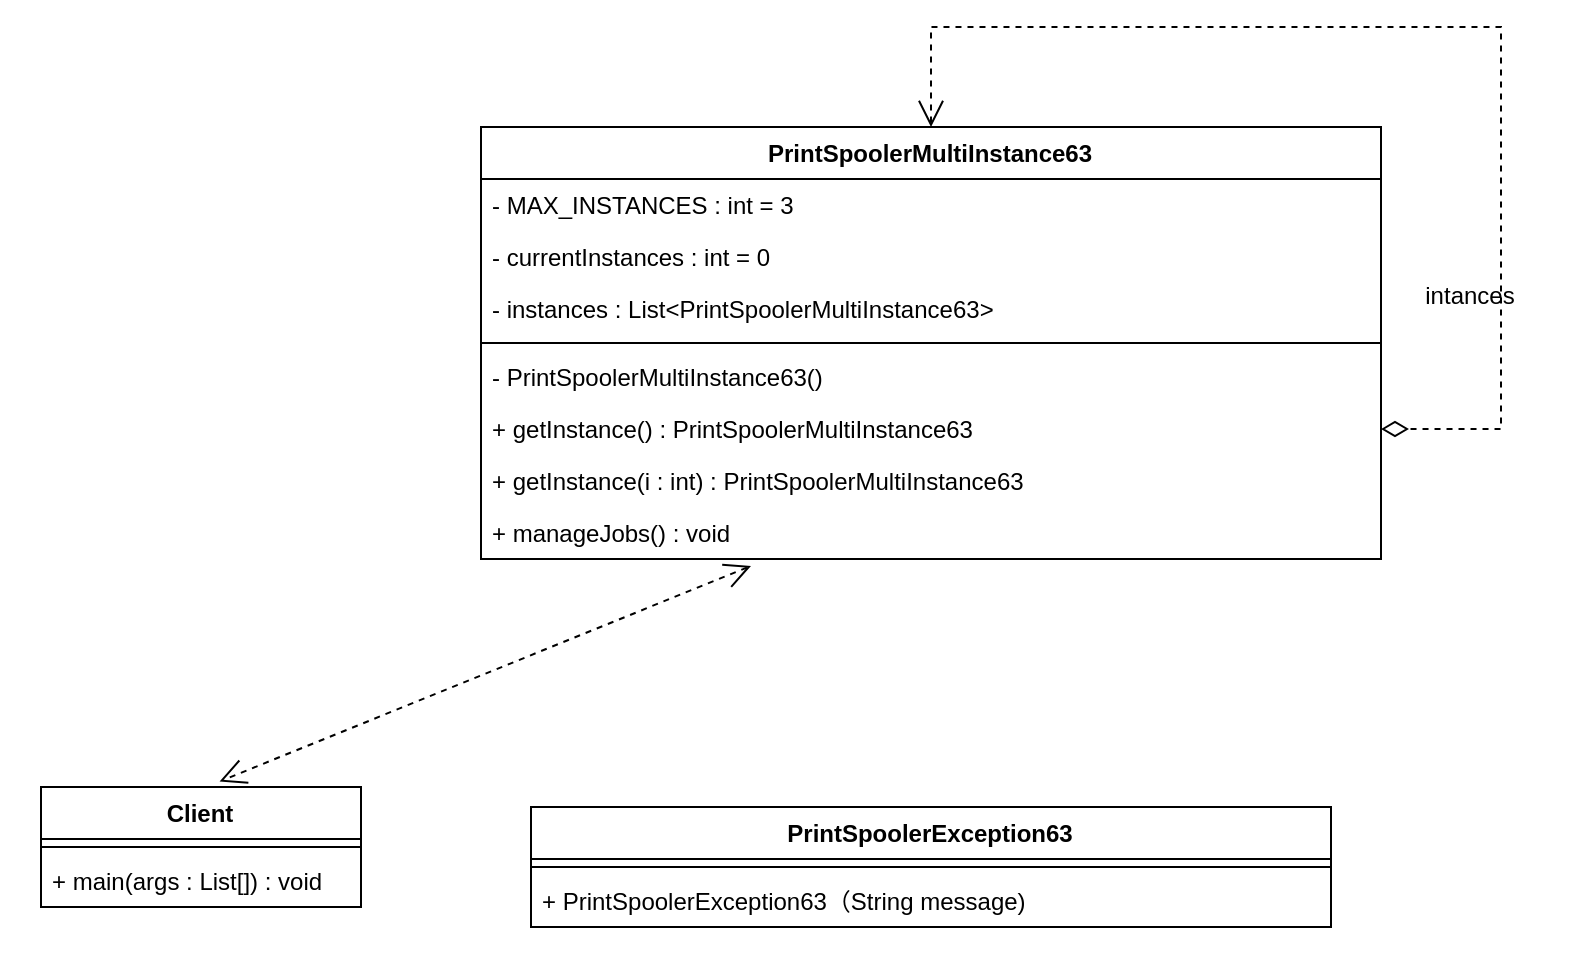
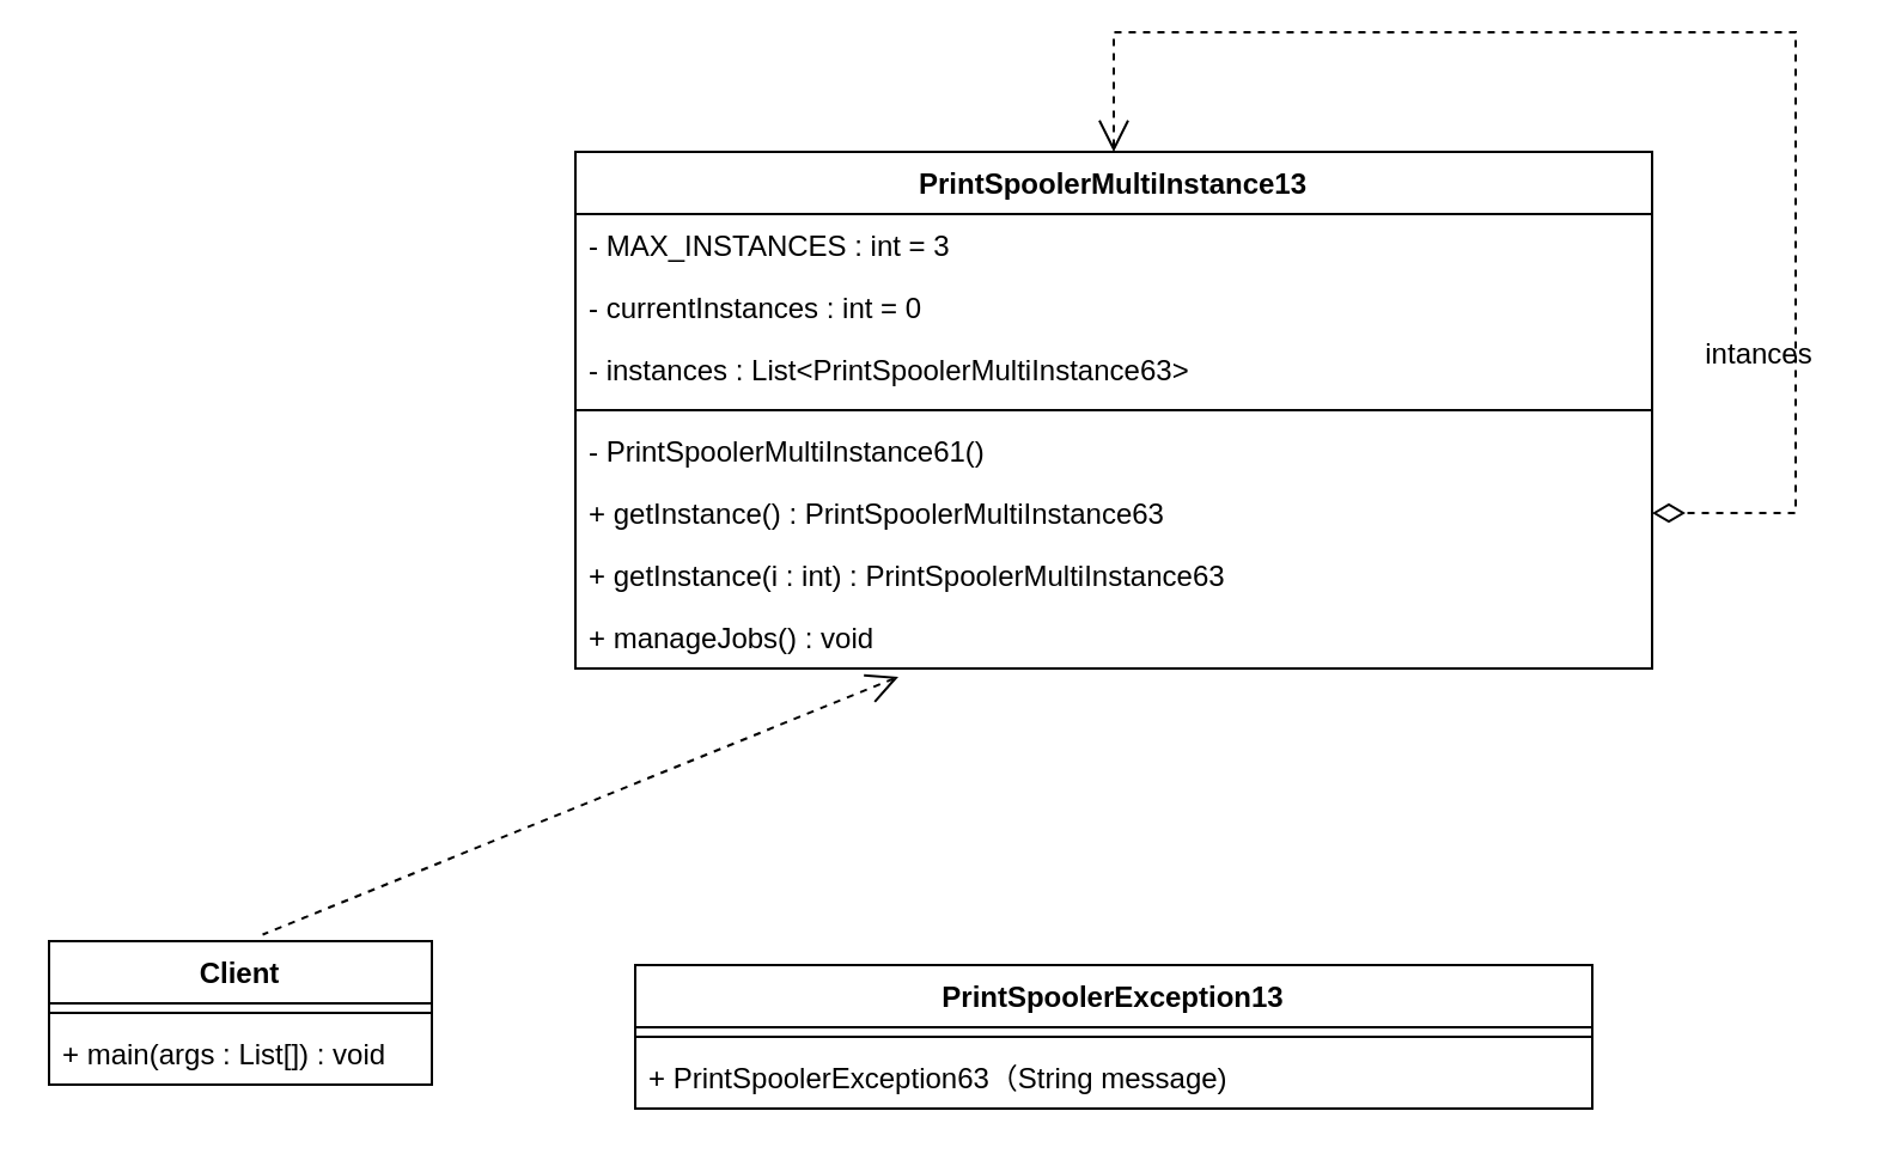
  <mxCell id="0" />
  <mxCell id="1" parent="0" />
- <mxCell id="2" value="PrintSpoolerMultiInstance63" style="swimlane;fontStyle=1;align=center;verticalAlign=top;childLayout=stackLayout;horizontal=1;startSize=26;horizontalStack=0;resizeParent=1;resizeParentMax=0;resizeLast=0;collapsible=1;marginBottom=0;whiteSpace=wrap;html=1;" vertex="1" parent="1"><mxGeometry x="240" y="20" width="450" height="216" as="geometry" /></mxCell>
+ <mxCell id="2" value="PrintSpoolerMultiInstance13" style="swimlane;fontStyle=1;align=center;verticalAlign=top;childLayout=stackLayout;horizontal=1;startSize=26;horizontalStack=0;resizeParent=1;resizeParentMax=0;resizeLast=0;collapsible=1;marginBottom=0;whiteSpace=wrap;html=1;" vertex="1" parent="1"><mxGeometry x="240" y="20" width="450" height="216" as="geometry" /></mxCell>
  <mxCell id="3" value="- MAX_INSTANCES : int = 3" style="text;strokeColor=none;fillColor=none;align=left;verticalAlign=top;spacingLeft=4;spacingRight=4;overflow=hidden;rotatable=0;points=[[0,0.5],[1,0.5]];portConstraint=eastwest;whiteSpace=wrap;html=1;" vertex="1" parent="2"><mxGeometry y="26" width="450" height="26" as="geometry" /></mxCell>
  <mxCell id="4" value="- currentInstances : int = 0" style="text;strokeColor=none;fillColor=none;align=left;verticalAlign=top;spacingLeft=4;spacingRight=4;overflow=hidden;rotatable=0;points=[[0,0.5],[1,0.5]];portConstraint=eastwest;whiteSpace=wrap;html=1;" vertex="1" parent="2"><mxGeometry y="52" width="450" height="26" as="geometry" /></mxCell>
  <mxCell id="5" value="&lt;font style=&quot;font-size: 12px;&quot;&gt;- instances :&amp;nbsp;List&lt;span style=&quot;background-color: rgb(255, 255, 255);&quot;&gt;&amp;lt;&lt;/span&gt;&lt;span style=&quot;background-color: rgb(255, 255, 255);&quot;&gt;PrintSpoolerMultiInstance63&lt;/span&gt;&lt;span style=&quot;background-color: rgb(255, 255, 255);&quot;&gt;&amp;gt;&lt;/span&gt;&lt;/font&gt;" style="text;strokeColor=none;fillColor=none;align=left;verticalAlign=top;spacingLeft=4;spacingRight=4;overflow=hidden;rotatable=0;points=[[0,0.5],[1,0.5]];portConstraint=eastwest;whiteSpace=wrap;html=1;" vertex="1" parent="2"><mxGeometry y="78" width="450" height="26" as="geometry" /></mxCell>
  <mxCell id="6" value="" style="line;strokeWidth=1;fillColor=none;align=left;verticalAlign=middle;spacingTop=-1;spacingLeft=3;spacingRight=3;rotatable=0;labelPosition=right;points=[];portConstraint=eastwest;strokeColor=inherit;fontFamily=Helvetica;fontSize=11;" vertex="1" parent="2"><mxGeometry y="104" width="450" height="8" as="geometry" /></mxCell>
- <mxCell id="7" value="-&amp;nbsp;PrintSpoolerMultiInstance63()" style="text;strokeColor=none;fillColor=none;align=left;verticalAlign=top;spacingLeft=4;spacingRight=4;overflow=hidden;rotatable=0;points=[[0,0.5],[1,0.5]];portConstraint=eastwest;whiteSpace=wrap;html=1;" vertex="1" parent="2"><mxGeometry y="112" width="450" height="26" as="geometry" /></mxCell>
+ <mxCell id="7" value="-&amp;nbsp;PrintSpoolerMultiInstance61()" style="text;strokeColor=none;fillColor=none;align=left;verticalAlign=top;spacingLeft=4;spacingRight=4;overflow=hidden;rotatable=0;points=[[0,0.5],[1,0.5]];portConstraint=eastwest;whiteSpace=wrap;html=1;" vertex="1" parent="2"><mxGeometry y="112" width="450" height="26" as="geometry" /></mxCell>
  <mxCell id="8" value="+ getInstance() :&amp;nbsp;PrintSpoolerMultiInstance63" style="text;strokeColor=none;fillColor=none;align=left;verticalAlign=top;spacingLeft=4;spacingRight=4;overflow=hidden;rotatable=0;points=[[0,0.5],[1,0.5]];portConstraint=eastwest;whiteSpace=wrap;html=1;" vertex="1" parent="2"><mxGeometry y="138" width="450" height="26" as="geometry" /></mxCell>
  <mxCell id="9" value="+ getInstance(i : int) :&amp;nbsp;PrintSpoolerMultiInstance63" style="text;strokeColor=none;fillColor=none;align=left;verticalAlign=top;spacingLeft=4;spacingRight=4;overflow=hidden;rotatable=0;points=[[0,0.5],[1,0.5]];portConstraint=eastwest;whiteSpace=wrap;html=1;" vertex="1" parent="2"><mxGeometry y="164" width="450" height="26" as="geometry" /></mxCell>
  <mxCell id="10" value="+ manageJobs() : void" style="text;strokeColor=none;fillColor=none;align=left;verticalAlign=top;spacingLeft=4;spacingRight=4;overflow=hidden;rotatable=0;points=[[0,0.5],[1,0.5]];portConstraint=eastwest;whiteSpace=wrap;html=1;" vertex="1" parent="2"><mxGeometry y="190" width="450" height="26" as="geometry" /></mxCell>
  <mxCell id="11" style="edgeStyle=orthogonalEdgeStyle;rounded=0;orthogonalLoop=1;jettySize=auto;html=1;exitX=0.5;exitY=0;exitDx=0;exitDy=0;entryX=1;entryY=0.5;entryDx=0;entryDy=0;endArrow=diamondThin;endFill=0;startSize=11;endSize=11;startArrow=open;startFill=0;dashed=1;" edge="1" parent="2" source="2" target="8"><mxGeometry relative="1" as="geometry"><Array as="points"><mxPoint x="225" y="-50" /><mxPoint x="510" y="-50" /><mxPoint x="510" y="151" /></Array></mxGeometry></mxCell>
  <mxCell id="12" value="Client" style="swimlane;fontStyle=1;align=center;verticalAlign=top;childLayout=stackLayout;horizontal=1;startSize=26;horizontalStack=0;resizeParent=1;resizeParentMax=0;resizeLast=0;collapsible=1;marginBottom=0;whiteSpace=wrap;html=1;" vertex="1" parent="1"><mxGeometry x="20" y="350" width="160" height="60" as="geometry" /></mxCell>
  <mxCell id="13" value="" style="line;strokeWidth=1;fillColor=none;align=left;verticalAlign=middle;spacingTop=-1;spacingLeft=3;spacingRight=3;rotatable=0;labelPosition=right;points=[];portConstraint=eastwest;strokeColor=inherit;" vertex="1" parent="12"><mxGeometry y="26" width="160" height="8" as="geometry" /></mxCell>
  <mxCell id="14" value="+ main(args : List[]) : void" style="text;strokeColor=none;fillColor=none;align=left;verticalAlign=top;spacingLeft=4;spacingRight=4;overflow=hidden;rotatable=0;points=[[0,0.5],[1,0.5]];portConstraint=eastwest;whiteSpace=wrap;html=1;" vertex="1" parent="12"><mxGeometry y="34" width="160" height="26" as="geometry" /></mxCell>
- <mxCell id="15" value="PrintSpoolerException63" style="swimlane;fontStyle=1;align=center;verticalAlign=top;childLayout=stackLayout;horizontal=1;startSize=26;horizontalStack=0;resizeParent=1;resizeParentMax=0;resizeLast=0;collapsible=1;marginBottom=0;whiteSpace=wrap;html=1;" vertex="1" parent="1"><mxGeometry x="265" y="360" width="400" height="60" as="geometry" /></mxCell>
+ <mxCell id="15" value="PrintSpoolerException13" style="swimlane;fontStyle=1;align=center;verticalAlign=top;childLayout=stackLayout;horizontal=1;startSize=26;horizontalStack=0;resizeParent=1;resizeParentMax=0;resizeLast=0;collapsible=1;marginBottom=0;whiteSpace=wrap;html=1;" vertex="1" parent="1"><mxGeometry x="265" y="360" width="400" height="60" as="geometry" /></mxCell>
  <mxCell id="16" value="" style="line;strokeWidth=1;fillColor=none;align=left;verticalAlign=middle;spacingTop=-1;spacingLeft=3;spacingRight=3;rotatable=0;labelPosition=right;points=[];portConstraint=eastwest;strokeColor=inherit;" vertex="1" parent="15"><mxGeometry y="26" width="400" height="8" as="geometry" /></mxCell>
  <mxCell id="17" value="+ PrintSpoolerException63（String message)" style="text;strokeColor=none;fillColor=none;align=left;verticalAlign=top;spacingLeft=4;spacingRight=4;overflow=hidden;rotatable=0;points=[[0,0.5],[1,0.5]];portConstraint=eastwest;whiteSpace=wrap;html=1;" vertex="1" parent="15"><mxGeometry y="34" width="400" height="26" as="geometry" /></mxCell>
- <mxCell id="18" value="" style="endArrow=open;html=1;rounded=0;exitX=0.3;exitY=1.133;exitDx=0;exitDy=0;exitPerimeter=0;dashed=1;endFill=0;startSize=11;endSize=11;entryX=0.558;entryY=-0.046;entryDx=0;entryDy=0;startArrow=open;startFill=0;entryPerimeter=0;" edge="1" parent="1" source="10" target="12"><mxGeometry width="50" height="50" relative="1" as="geometry"><mxPoint x="90" y="260" as="sourcePoint" /><mxPoint x="120" y="350" as="targetPoint" /></mxGeometry></mxCell>
+ <mxCell id="18" value="" style="endArrow=none;html=1;rounded=0;exitX=0.3;exitY=1.133;exitDx=0;exitDy=0;exitPerimeter=0;dashed=1;endFill=0;startSize=11;endSize=11;entryX=0.558;entryY=-0.046;entryDx=0;entryDy=0;startArrow=open;startFill=0;entryPerimeter=0;" edge="1" parent="1" source="10" target="12"><mxGeometry width="50" height="50" relative="1" as="geometry"><mxPoint x="90" y="260" as="sourcePoint" /><mxPoint x="120" y="350" as="targetPoint" /></mxGeometry></mxCell>
  <mxCell id="19" value="intances" style="text;html=1;strokeColor=none;fillColor=none;align=center;verticalAlign=middle;whiteSpace=wrap;rounded=0;" vertex="1" parent="1"><mxGeometry x="705" y="90" width="60" height="30" as="geometry" /></mxCell>
